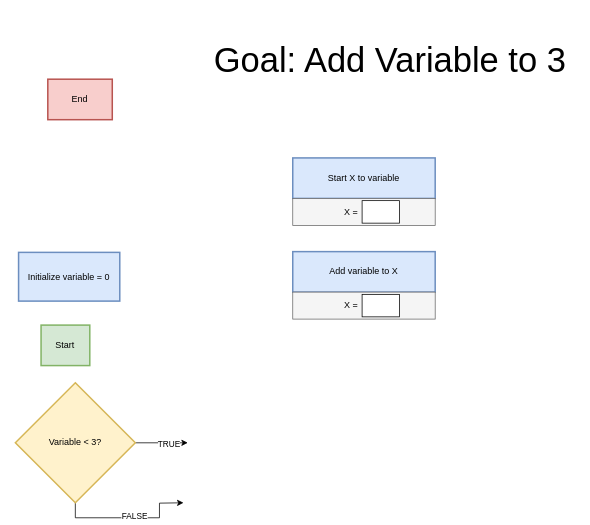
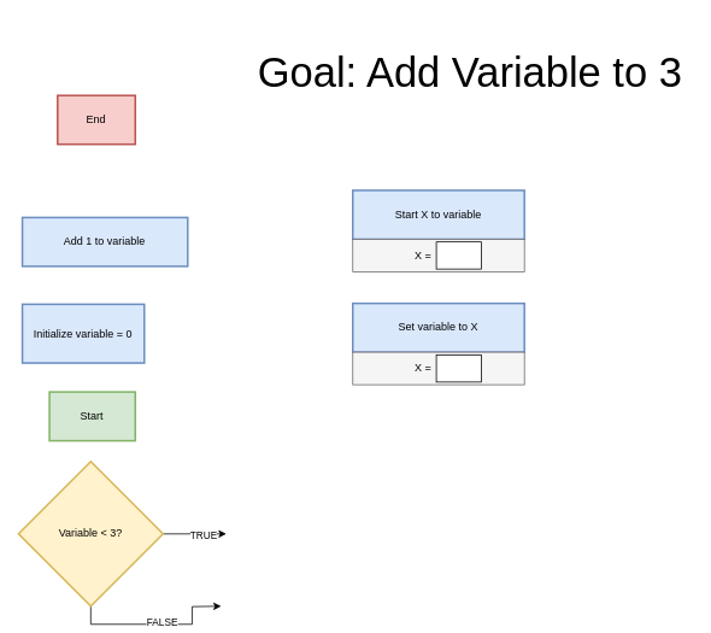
  <mxCell id="0" />
  <mxCell id="1" value="Add Step" style="" parent="0" />
  <mxCell id="2" value="" style="group" vertex="1" connectable="0" parent="1"><mxGeometry x="390" y="210" width="190" height="90" as="geometry" /></mxCell>
  <mxCell id="3" value="Start X to variable" style="whiteSpace=wrap;strokeWidth=2;movable=0;resizable=0;rotatable=0;deletable=0;editable=0;locked=1;connectable=0;fillColor=#dae8fc;strokeColor=#6c8ebf;" vertex="1" parent="2"><mxGeometry width="190" height="54" as="geometry" /></mxCell>
  <mxCell id="4" value="" style="rounded=0;whiteSpace=wrap;html=1;fillColor=#f5f5f5;fontColor=#333333;strokeColor=#666666;movable=0;resizable=0;rotatable=0;deletable=0;editable=0;locked=1;connectable=0;" vertex="1" parent="2"><mxGeometry y="54" width="190" height="36" as="geometry" /></mxCell>
  <mxCell id="5" value="" style="rounded=0;whiteSpace=wrap;html=1;" vertex="1" parent="2"><mxGeometry x="92.5" y="57" width="50" height="30" as="geometry" /></mxCell>
  <mxCell id="6" value="X =" style="text;html=1;align=center;verticalAlign=middle;whiteSpace=wrap;rounded=0;movable=0;resizable=0;rotatable=0;deletable=0;editable=0;locked=1;connectable=0;" vertex="1" parent="2"><mxGeometry x="47.5" y="57" width="60" height="30" as="geometry" /></mxCell>
  <mxCell id="7" value="" style="group;movable=1;resizable=1;rotatable=1;deletable=1;editable=1;locked=0;connectable=1;" vertex="1" connectable="0" parent="1"><mxGeometry x="390" y="335" width="190" height="90" as="geometry" /></mxCell>
- <mxCell id="8" value="Add variable to X" style="whiteSpace=wrap;strokeWidth=2;movable=0;resizable=0;rotatable=0;deletable=0;editable=0;locked=1;connectable=0;fillColor=#dae8fc;strokeColor=#6c8ebf;" vertex="1" parent="7"><mxGeometry width="190" height="54" as="geometry" /></mxCell>
+ <mxCell id="8" value="Set variable to X" style="whiteSpace=wrap;strokeWidth=2;movable=0;resizable=0;rotatable=0;deletable=0;editable=0;locked=1;connectable=0;fillColor=#dae8fc;strokeColor=#6c8ebf;" vertex="1" parent="7"><mxGeometry width="190" height="54" as="geometry" /></mxCell>
  <mxCell id="9" value="" style="rounded=0;whiteSpace=wrap;html=1;fillColor=#f5f5f5;fontColor=#333333;strokeColor=#666666;movable=0;resizable=0;rotatable=0;deletable=0;editable=0;locked=1;connectable=0;" vertex="1" parent="7"><mxGeometry y="54" width="190" height="36" as="geometry" /></mxCell>
  <mxCell id="10" value="" style="rounded=0;whiteSpace=wrap;html=1;" vertex="1" parent="7"><mxGeometry x="92.5" y="57" width="50" height="30" as="geometry" /></mxCell>
  <mxCell id="11" value="X =" style="text;html=1;align=center;verticalAlign=middle;whiteSpace=wrap;rounded=0;movable=0;resizable=0;rotatable=0;deletable=0;editable=0;locked=1;connectable=0;" vertex="1" parent="7"><mxGeometry x="47.5" y="57" width="60" height="30" as="geometry" /></mxCell>
  <mxCell id="12" parent="0" />
- <mxCell id="13" value="Start" style="whiteSpace=wrap;strokeWidth=2;fillColor=#d5e8d4;strokeColor=#82b366;" parent="12" vertex="1"><mxGeometry x="54.27" y="433" width="65" height="54" as="geometry" /></mxCell>
+ <mxCell id="13" value="Start" style="whiteSpace=wrap;strokeWidth=2;fillColor=#d5e8d4;strokeColor=#82b366;" parent="12" vertex="1"><mxGeometry x="54.27" y="433" width="95" height="54" as="geometry" /></mxCell>
  <mxCell id="14" value="Initialize variable = 0" style="whiteSpace=wrap;strokeWidth=2;fillColor=#dae8fc;strokeColor=#6c8ebf;" parent="12" vertex="1"><mxGeometry x="24.27" y="336" width="135" height="65" as="geometry" /></mxCell>
  <mxCell id="15" value="" style="edgeStyle=orthogonalEdgeStyle;rounded=0;orthogonalLoop=1;jettySize=auto;html=1;" parent="12" source="19" edge="1"><mxGeometry relative="1" as="geometry"><mxPoint x="250" y="590" as="targetPoint" /></mxGeometry></mxCell>
  <mxCell id="16" value="TRUE" style="edgeLabel;html=1;align=center;verticalAlign=middle;resizable=0;points=[];" parent="15" vertex="1" connectable="0"><mxGeometry x="0.277" y="-1" relative="1" as="geometry"><mxPoint as="offset" /></mxGeometry></mxCell>
  <mxCell id="17" style="rounded=0;orthogonalLoop=1;jettySize=auto;html=1;exitX=0.5;exitY=1;exitDx=0;exitDy=0;edgeStyle=orthogonalEdgeStyle;" parent="12" source="19" edge="1"><mxGeometry relative="1" as="geometry"><mxPoint x="244.27" y="670" as="targetPoint" /></mxGeometry></mxCell>
  <mxCell id="18" value="FALSE" style="edgeLabel;html=1;align=center;verticalAlign=middle;resizable=0;points=[];rotation=0;" parent="17" vertex="1" connectable="0"><mxGeometry x="0.067" y="3" relative="1" as="geometry"><mxPoint as="offset" /></mxGeometry></mxCell>
  <mxCell id="19" value="Variable &lt; 3?" style="rhombus;strokeWidth=2;whiteSpace=wrap;fillColor=#fff2cc;strokeColor=#d6b656;" parent="12" vertex="1"><mxGeometry x="20" y="510" width="160" height="160" as="geometry" /></mxCell>
+ <mxCell id="20" value="Add 1 to variable" style="whiteSpace=wrap;strokeWidth=2;movable=1;resizable=1;rotatable=1;deletable=1;editable=1;locked=0;connectable=1;fillColor=#dae8fc;strokeColor=#6c8ebf;" parent="12" vertex="1"><mxGeometry x="24.27" y="240" width="183" height="54" as="geometry" /></mxCell>
  <mxCell id="21" value="End" style="whiteSpace=wrap;strokeWidth=2;fillColor=#f8cecc;strokeColor=#b85450;" parent="12" vertex="1"><mxGeometry x="63.27" y="105" width="86" height="54" as="geometry" /></mxCell>
  <mxCell id="22" value="&lt;font style=&quot;font-size: 46px;&quot;&gt;Goal: Add Variable to 3&lt;/font&gt;" style="text;html=1;align=center;verticalAlign=middle;whiteSpace=wrap;rounded=0;" parent="12" vertex="1"><mxGeometry x="275" y="20" width="490" height="120" as="geometry" /></mxCell>
  <mxCell id="23" value="Set Variable" parent="0" />
